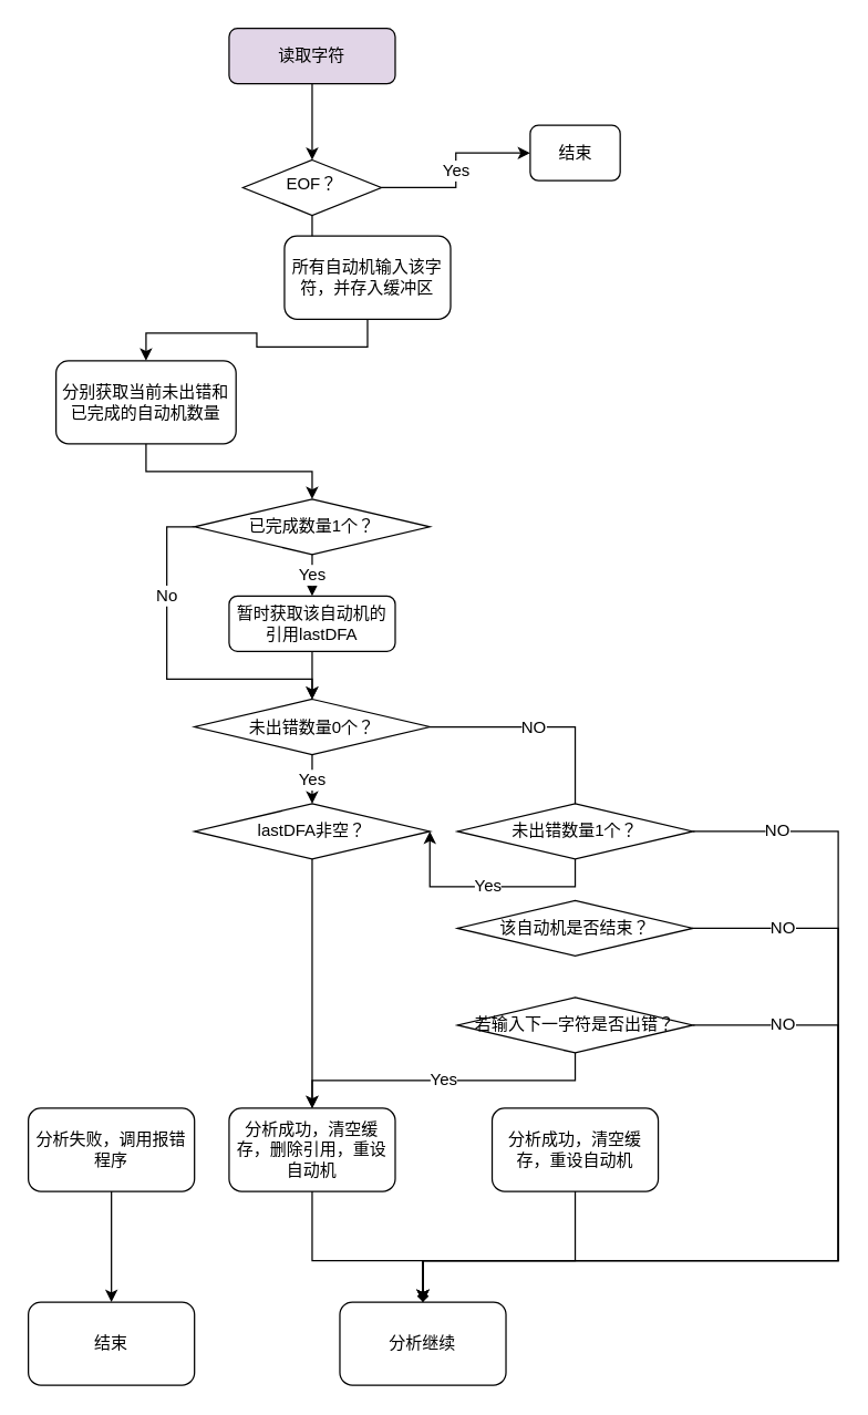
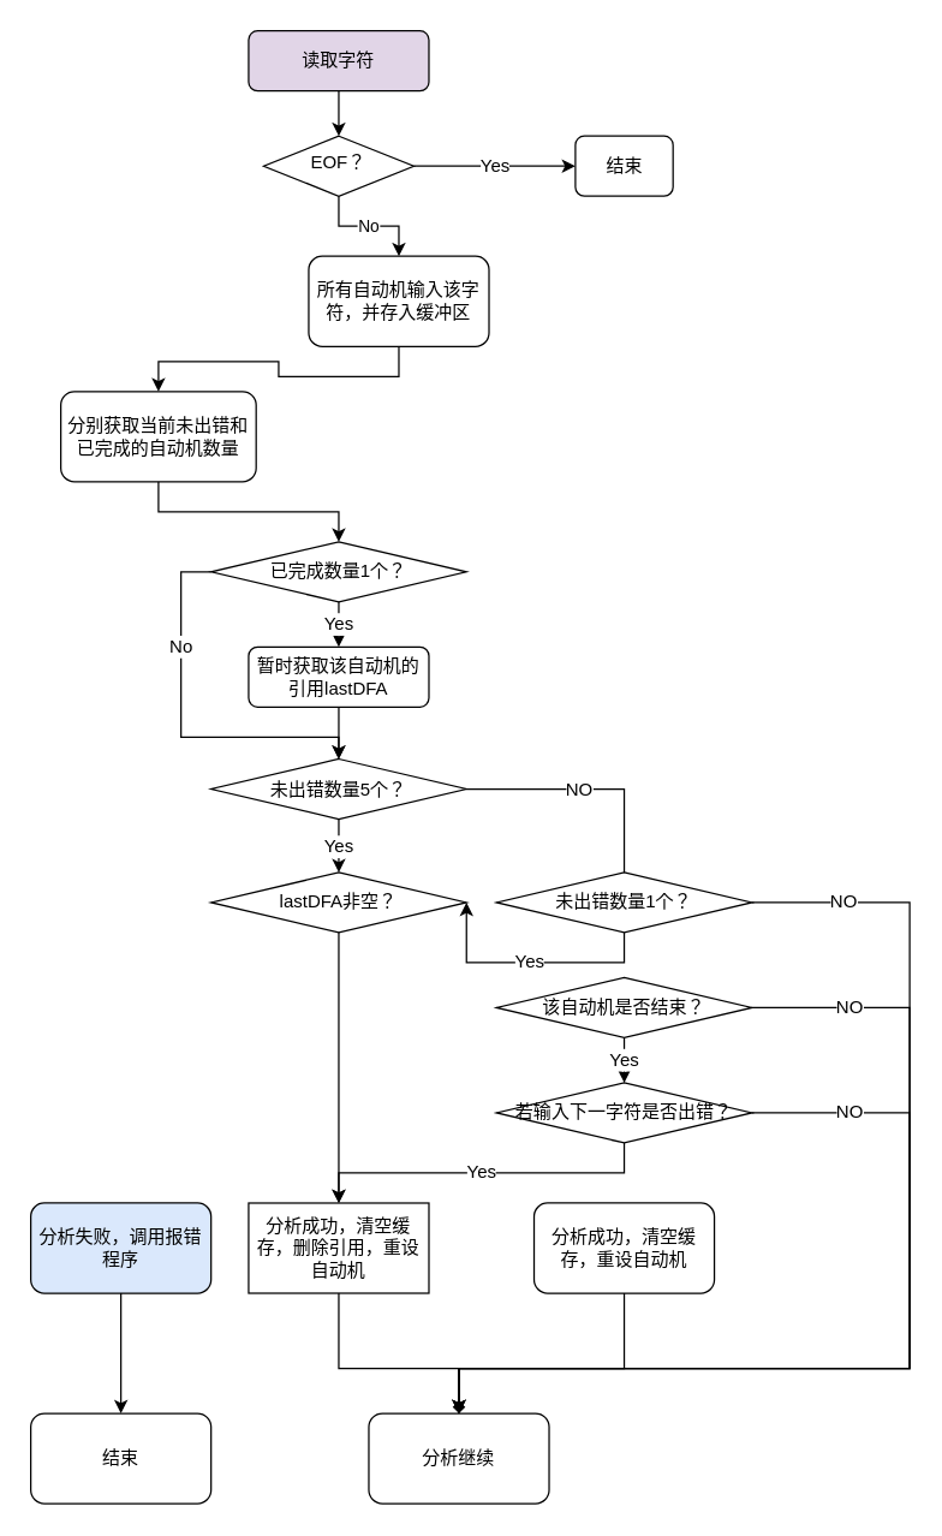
  <mxCell id="0" />
  <mxCell id="1" parent="0" />
  <mxCell id="2" style="edgeStyle=orthogonalEdgeStyle;rounded=0;orthogonalLoop=1;jettySize=auto;html=1;exitX=0.5;exitY=1;exitDx=0;exitDy=0;entryX=0.5;entryY=0;entryDx=0;entryDy=0;" edge="1" parent="1" source="3" target="6"><mxGeometry relative="1" as="geometry" /></mxCell>
  <mxCell id="3" value="读取字符" style="rounded=1;whiteSpace=wrap;html=1;fontSize=12;glass=0;strokeWidth=1;shadow=0;fillColor=#e1d5e7;" parent="1" vertex="1"><mxGeometry x="165" y="20" width="120" height="40" as="geometry" /></mxCell>
  <mxCell id="4" value="No" style="edgeStyle=orthogonalEdgeStyle;rounded=0;orthogonalLoop=1;jettySize=auto;html=1;exitX=0.5;exitY=1;exitDx=0;exitDy=0;entryX=0.5;entryY=0;entryDx=0;entryDy=0;" edge="1" parent="1" source="6" target="13"><mxGeometry relative="1" as="geometry" /></mxCell>
  <mxCell id="5" value="Yes" style="edgeStyle=orthogonalEdgeStyle;rounded=0;orthogonalLoop=1;jettySize=auto;html=1;exitX=1;exitY=0.5;exitDx=0;exitDy=0;fontSize=12;entryX=0;entryY=0.5;entryDx=0;entryDy=0;" edge="1" parent="1" source="6" target="38"><mxGeometry relative="1" as="geometry"><mxPoint x="365" y="110" as="targetPoint" /></mxGeometry></mxCell>
- <mxCell id="6" value="EOF？" style="rhombus;whiteSpace=wrap;html=1;shadow=0;fontFamily=Helvetica;fontSize=12;align=center;strokeWidth=1;spacing=6;spacingTop=-4;" parent="1" vertex="1"><mxGeometry x="175" y="115" width="100" height="40" as="geometry" /></mxCell>
+ <mxCell id="6" value="EOF？" style="rhombus;whiteSpace=wrap;html=1;shadow=0;fontFamily=Helvetica;fontSize=12;align=center;strokeWidth=1;spacing=6;spacingTop=-4;" parent="1" vertex="1"><mxGeometry x="175" y="90" width="100" height="40" as="geometry" /></mxCell>
  <mxCell id="7" value="" style="edgeStyle=orthogonalEdgeStyle;rounded=0;orthogonalLoop=1;jettySize=auto;html=1;fontSize=12;" edge="1" parent="1" source="8" target="11"><mxGeometry relative="1" as="geometry" /></mxCell>
  <mxCell id="8" value="分别获取当前未出错和已完成的自动机数量" style="rounded=1;whiteSpace=wrap;html=1;" vertex="1" parent="1"><mxGeometry x="40" y="260" width="130" height="60" as="geometry" /></mxCell>
  <mxCell id="9" value="Yes" style="edgeStyle=orthogonalEdgeStyle;rounded=0;orthogonalLoop=1;jettySize=auto;html=1;exitX=0.5;exitY=1;exitDx=0;exitDy=0;exitPerimeter=0;fontSize=12;" edge="1" parent="1" source="11"><mxGeometry relative="1" as="geometry"><mxPoint x="225" y="430" as="targetPoint" /></mxGeometry></mxCell>
  <mxCell id="10" value="No" style="edgeStyle=orthogonalEdgeStyle;rounded=0;orthogonalLoop=1;jettySize=auto;html=1;exitX=0;exitY=0.5;exitDx=0;exitDy=0;exitPerimeter=0;entryX=0.5;entryY=0;entryDx=0;entryDy=0;entryPerimeter=0;fontSize=12;" edge="1" parent="1" source="11" target="18"><mxGeometry x="-0.439" relative="1" as="geometry"><Array as="points"><mxPoint x="120" y="380" /><mxPoint x="120" y="490" /><mxPoint x="225" y="490" /></Array><mxPoint as="offset" /></mxGeometry></mxCell>
  <mxCell id="11" value="已完成数量1个？" style="strokeWidth=1;html=1;shape=mxgraph.flowchart.decision;whiteSpace=wrap;" vertex="1" parent="1"><mxGeometry x="140" y="360" width="170" height="40" as="geometry" /></mxCell>
  <mxCell id="12" style="edgeStyle=orthogonalEdgeStyle;rounded=0;orthogonalLoop=1;jettySize=auto;html=1;exitX=0.5;exitY=1;exitDx=0;exitDy=0;entryX=0.5;entryY=0;entryDx=0;entryDy=0;fontSize=12;" edge="1" parent="1" source="13" target="8"><mxGeometry relative="1" as="geometry" /></mxCell>
  <mxCell id="13" value="所有自动机输入该字符，并存入缓冲区" style="rounded=1;whiteSpace=wrap;html=1;strokeWidth=1;fontSize=12;" vertex="1" parent="1"><mxGeometry x="205" y="170" width="120" height="60" as="geometry" /></mxCell>
  <mxCell id="14" style="edgeStyle=orthogonalEdgeStyle;rounded=0;orthogonalLoop=1;jettySize=auto;html=1;exitX=0.5;exitY=1;exitDx=0;exitDy=0;entryX=0.5;entryY=0;entryDx=0;entryDy=0;entryPerimeter=0;fontSize=12;" edge="1" parent="1" source="15" target="18"><mxGeometry relative="1" as="geometry" /></mxCell>
  <mxCell id="15" value="暂时获取该自动机的引用lastDFA" style="rounded=1;whiteSpace=wrap;html=1;strokeWidth=1;fontSize=12;" vertex="1" parent="1"><mxGeometry x="165" y="430" width="120" height="40" as="geometry" /></mxCell>
  <mxCell id="16" value="Yes" style="edgeStyle=orthogonalEdgeStyle;rounded=0;orthogonalLoop=1;jettySize=auto;html=1;exitX=0.5;exitY=1;exitDx=0;exitDy=0;exitPerimeter=0;fontSize=12;entryX=0.5;entryY=0;entryDx=0;entryDy=0;entryPerimeter=0;" edge="1" parent="1" source="18" target="20"><mxGeometry relative="1" as="geometry"><mxPoint x="225" y="570" as="targetPoint" /></mxGeometry></mxCell>
  <mxCell id="17" value="NO" style="edgeStyle=orthogonalEdgeStyle;rounded=0;orthogonalLoop=1;jettySize=auto;html=1;exitX=1;exitY=0.5;exitDx=0;exitDy=0;exitPerimeter=0;fontSize=12;entryX=0.5;entryY=0;entryDx=0;entryDy=0;entryPerimeter=0;endArrow=none;" edge="1" parent="1" source="18" target="27"><mxGeometry x="-0.065" relative="1" as="geometry"><mxPoint x="425" y="525" as="targetPoint" /><mxPoint as="offset" /></mxGeometry></mxCell>
- <mxCell id="18" value="未出错数量0个？" style="strokeWidth=1;html=1;shape=mxgraph.flowchart.decision;whiteSpace=wrap;" vertex="1" parent="1"><mxGeometry x="140" y="504.5" width="170" height="40" as="geometry" /></mxCell>
+ <mxCell id="18" value="未出错数量5个？" style="strokeWidth=1;html=1;shape=mxgraph.flowchart.decision;whiteSpace=wrap;" vertex="1" parent="1"><mxGeometry x="140" y="504.5" width="170" height="40" as="geometry" /></mxCell>
  <mxCell id="19" style="edgeStyle=orthogonalEdgeStyle;rounded=0;orthogonalLoop=1;jettySize=auto;html=1;exitX=0.5;exitY=1;exitDx=0;exitDy=0;exitPerimeter=0;fontSize=12;entryX=0.5;entryY=0;entryDx=0;entryDy=0;" edge="1" parent="1" source="20" target="22"><mxGeometry relative="1" as="geometry"><mxPoint x="225" y="660" as="targetPoint" /></mxGeometry></mxCell>
  <mxCell id="20" value="lastDFA非空？" style="strokeWidth=1;html=1;shape=mxgraph.flowchart.decision;whiteSpace=wrap;" vertex="1" parent="1"><mxGeometry x="140" y="580" width="170" height="40" as="geometry" /></mxCell>
  <mxCell id="21" style="edgeStyle=orthogonalEdgeStyle;rounded=0;orthogonalLoop=1;jettySize=auto;html=1;exitX=0.5;exitY=1;exitDx=0;exitDy=0;entryX=0.5;entryY=0;entryDx=0;entryDy=0;fontSize=12;" edge="1" parent="1" source="22" target="34"><mxGeometry relative="1" as="geometry"><Array as="points"><mxPoint x="225" y="910" /><mxPoint x="305" y="910" /></Array></mxGeometry></mxCell>
- <mxCell id="22" value="分析成功，清空缓存，删除引用，重设自动机" style="rounded=1;whiteSpace=wrap;html=1;strokeWidth=1;fontSize=12;" vertex="1" parent="1"><mxGeometry x="165" y="800" width="120" height="60" as="geometry" /></mxCell>
+ <mxCell id="22" value="分析成功，清空缓存，删除引用，重设自动机" style="whiteSpace=wrap;html=1;strokeWidth=1;fontSize=12;rounded=0;" vertex="1" parent="1"><mxGeometry x="165" y="800" width="120" height="60" as="geometry" /></mxCell>
  <mxCell id="23" style="edgeStyle=orthogonalEdgeStyle;rounded=0;orthogonalLoop=1;jettySize=auto;html=1;exitX=0.5;exitY=1;exitDx=0;exitDy=0;entryX=0.5;entryY=0;entryDx=0;entryDy=0;fontSize=12;" edge="1" parent="1" source="24" target="34"><mxGeometry relative="1" as="geometry"><Array as="points"><mxPoint x="415" y="910" /><mxPoint x="305" y="910" /></Array></mxGeometry></mxCell>
  <mxCell id="24" value="分析成功，清空缓存，重设自动机" style="rounded=1;whiteSpace=wrap;html=1;strokeWidth=1;fontSize=12;" vertex="1" parent="1"><mxGeometry x="355" y="800" width="120" height="60" as="geometry" /></mxCell>
  <mxCell id="25" value="Yes" style="edgeStyle=orthogonalEdgeStyle;rounded=0;orthogonalLoop=1;jettySize=auto;html=1;exitX=0.5;exitY=1;exitDx=0;exitDy=0;exitPerimeter=0;fontSize=12;" edge="1" parent="1" source="27" target="20"><mxGeometry relative="1" as="geometry" /></mxCell>
  <mxCell id="26" value="NO" style="edgeStyle=orthogonalEdgeStyle;rounded=0;orthogonalLoop=1;jettySize=auto;html=1;exitX=1;exitY=0.5;exitDx=0;exitDy=0;exitPerimeter=0;entryX=0.5;entryY=0;entryDx=0;entryDy=0;fontSize=12;endArrow=diamond;" edge="1" parent="1" source="27" target="34"><mxGeometry x="-0.836" relative="1" as="geometry"><Array as="points"><mxPoint x="605" y="600" /><mxPoint x="605" y="910" /><mxPoint x="305" y="910" /></Array><mxPoint as="offset" /></mxGeometry></mxCell>
  <mxCell id="27" value="未出错数量1个？" style="strokeWidth=1;html=1;shape=mxgraph.flowchart.decision;whiteSpace=wrap;" vertex="1" parent="1"><mxGeometry x="330" y="580" width="170" height="40" as="geometry" /></mxCell>
+ <mxCell id="28" value="Yes" style="edgeStyle=orthogonalEdgeStyle;rounded=0;orthogonalLoop=1;jettySize=auto;html=1;exitX=0.5;exitY=1;exitDx=0;exitDy=0;exitPerimeter=0;fontSize=12;entryX=0.5;entryY=0;entryDx=0;entryDy=0;entryPerimeter=0;" edge="1" parent="1" source="30" target="33"><mxGeometry relative="1" as="geometry"><mxPoint x="415" y="690" as="targetPoint" /></mxGeometry></mxCell>
  <mxCell id="29" value="NO" style="edgeStyle=orthogonalEdgeStyle;rounded=0;orthogonalLoop=1;jettySize=auto;html=1;exitX=1;exitY=0.5;exitDx=0;exitDy=0;exitPerimeter=0;fontSize=12;entryX=0.5;entryY=0;entryDx=0;entryDy=0;" edge="1" parent="1" source="30" target="34"><mxGeometry x="-0.807" relative="1" as="geometry"><mxPoint x="605" y="800" as="targetPoint" /><Array as="points"><mxPoint x="605" y="670" /><mxPoint x="605" y="910" /><mxPoint x="305" y="910" /></Array><mxPoint as="offset" /></mxGeometry></mxCell>
  <mxCell id="30" value="该自动机是否结束？" style="strokeWidth=1;html=1;shape=mxgraph.flowchart.decision;whiteSpace=wrap;" vertex="1" parent="1"><mxGeometry x="330" y="650" width="170" height="40" as="geometry" /></mxCell>
  <mxCell id="31" value="Yes" style="edgeStyle=orthogonalEdgeStyle;rounded=0;orthogonalLoop=1;jettySize=auto;html=1;exitX=0.5;exitY=1;exitDx=0;exitDy=0;exitPerimeter=0;fontSize=12;" edge="1" parent="1" source="33" target="22"><mxGeometry relative="1" as="geometry" /></mxCell>
  <mxCell id="32" value="NO" style="edgeStyle=orthogonalEdgeStyle;rounded=0;orthogonalLoop=1;jettySize=auto;html=1;exitX=1;exitY=0.5;exitDx=0;exitDy=0;exitPerimeter=0;entryX=0.5;entryY=0;entryDx=0;entryDy=0;fontSize=12;" edge="1" parent="1" source="33" target="34"><mxGeometry x="-0.785" relative="1" as="geometry"><Array as="points"><mxPoint x="605" y="740" /><mxPoint x="605" y="910" /><mxPoint x="305" y="910" /></Array><mxPoint as="offset" /></mxGeometry></mxCell>
  <mxCell id="33" value="若输入下一字符是否出错？" style="strokeWidth=1;html=1;shape=mxgraph.flowchart.decision;whiteSpace=wrap;" vertex="1" parent="1"><mxGeometry x="330" y="720" width="170" height="40" as="geometry" /></mxCell>
  <mxCell id="34" value="分析继续" style="rounded=1;whiteSpace=wrap;html=1;strokeWidth=1;fontSize=12;" vertex="1" parent="1"><mxGeometry x="245" y="940" width="120" height="60" as="geometry" /></mxCell>
  <mxCell id="35" style="edgeStyle=orthogonalEdgeStyle;rounded=0;orthogonalLoop=1;jettySize=auto;html=1;exitX=0.5;exitY=1;exitDx=0;exitDy=0;fontSize=12;entryX=0.5;entryY=0;entryDx=0;entryDy=0;" edge="1" parent="1" source="36" target="37"><mxGeometry relative="1" as="geometry"><mxPoint x="80" y="950" as="targetPoint" /></mxGeometry></mxCell>
- <mxCell id="36" value="分析失败，调用报错程序" style="rounded=1;whiteSpace=wrap;html=1;strokeWidth=1;fontSize=12;" vertex="1" parent="1"><mxGeometry x="20" y="800" width="120" height="60" as="geometry" /></mxCell>
+ <mxCell id="36" value="分析失败，调用报错程序" style="rounded=1;whiteSpace=wrap;html=1;strokeWidth=1;fontSize=12;fillColor=#dae8fc;" vertex="1" parent="1"><mxGeometry x="20" y="800" width="120" height="60" as="geometry" /></mxCell>
  <mxCell id="37" value="结束" style="rounded=1;whiteSpace=wrap;html=1;strokeWidth=1;fontSize=12;" vertex="1" parent="1"><mxGeometry x="20" y="940" width="120" height="60" as="geometry" /></mxCell>
  <mxCell id="38" value="结束" style="rounded=1;whiteSpace=wrap;html=1;strokeWidth=1;fontSize=12;" vertex="1" parent="1"><mxGeometry x="382.5" y="90" width="65" height="40" as="geometry" /></mxCell>
